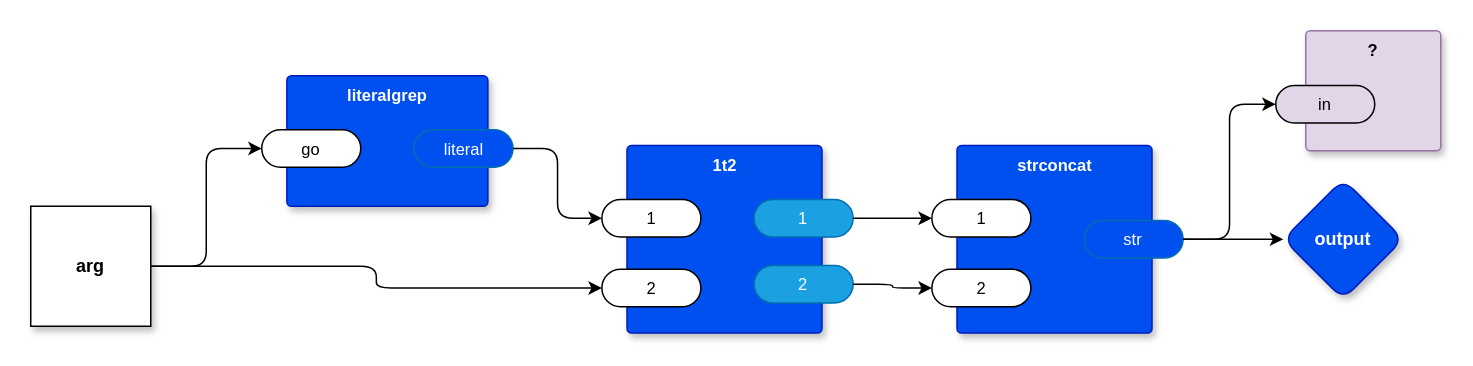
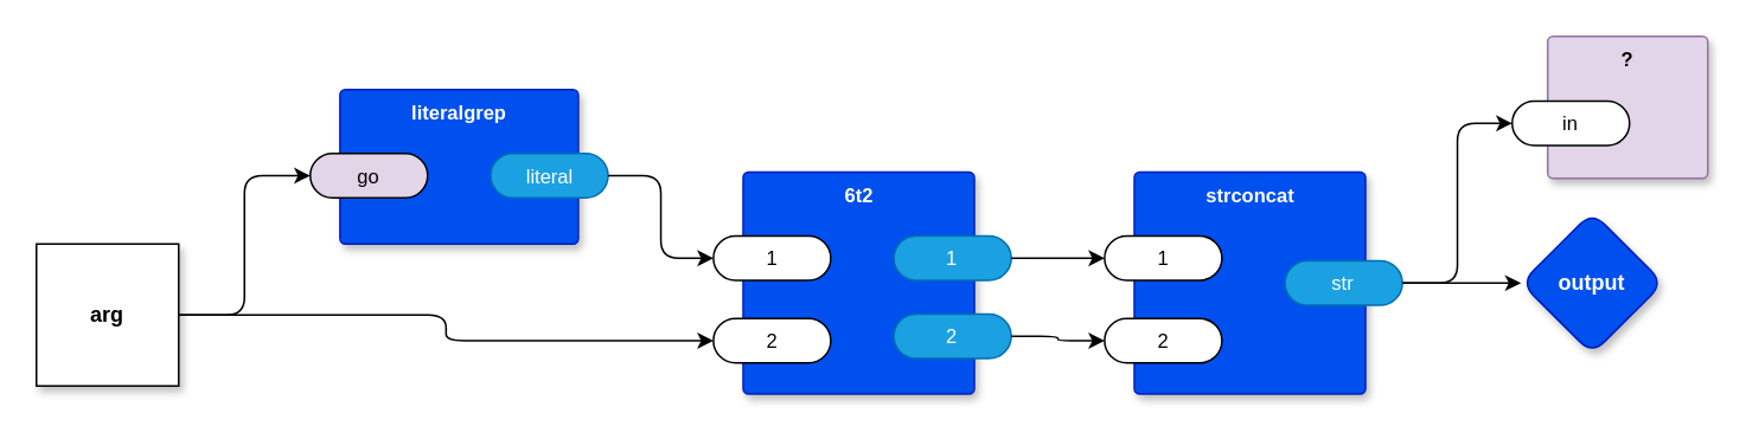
  <mxCell id="0" />
  <mxCell id="1" parent="0" />
- <mxCell id="2" value="1t2" style="rounded=1;whiteSpace=wrap;html=1;sketch=0;container=1;recursiveResize=0;verticalAlign=top;arcSize=6;fontStyle=1;autosize=0;points=[];absoluteArcSize=1;shadow=1;strokeColor=#001DBC;fillColor=#0050ef;fontColor=#ffffff;fontFamily=Helvetica;fontSize=11;" vertex="1" parent="1"><mxGeometry x="417.5" y="96.5" width="130" height="125" as="geometry"><mxRectangle x="-98" y="-1230" width="99" height="26" as="alternateBounds" /></mxGeometry></mxCell>
+ <mxCell id="2" value="6t2" style="rounded=1;whiteSpace=wrap;html=1;sketch=0;container=1;recursiveResize=0;verticalAlign=top;arcSize=6;fontStyle=1;autosize=0;points=[];absoluteArcSize=1;shadow=1;strokeColor=#001DBC;fillColor=#0050ef;fontColor=#ffffff;fontFamily=Helvetica;fontSize=11;" vertex="1" parent="1"><mxGeometry x="417.5" y="96.5" width="130" height="125" as="geometry"><mxRectangle x="-98" y="-1230" width="99" height="26" as="alternateBounds" /></mxGeometry></mxCell>
  <mxCell id="3" value="1" style="rounded=1;whiteSpace=wrap;html=1;sketch=0;points=[[0,0.5,0,0,0],[1,0.5,0,0,0]];arcSize=50;fontFamily=Helvetica;fontSize=11;fontColor=default;" vertex="1" parent="2"><mxGeometry x="-16.75" y="36" width="66" height="25" as="geometry" /></mxCell>
  <mxCell id="4" value="1" style="rounded=1;whiteSpace=wrap;html=1;sketch=0;points=[[0,0.5,0,0,0],[1,0.5,0,0,0]];fillColor=#1ba1e2;fontColor=#ffffff;strokeColor=#006EAF;arcSize=50;fontFamily=Helvetica;fontSize=11;" vertex="1" parent="2"><mxGeometry x="84.75" y="36" width="66" height="25" as="geometry" /></mxCell>
  <mxCell id="5" value="2" style="rounded=1;whiteSpace=wrap;html=1;sketch=0;points=[[0,0.5,0,0,0],[1,0.5,0,0,0]];arcSize=50;fontFamily=Helvetica;fontSize=11;fontColor=default;" vertex="1" parent="2"><mxGeometry x="-16.75" y="82.5" width="66" height="25" as="geometry" /></mxCell>
  <mxCell id="6" value="2" style="rounded=1;whiteSpace=wrap;html=1;sketch=0;points=[[0,0.5,0,0,0],[1,0.5,0,0,0]];fillColor=#1ba1e2;fontColor=#ffffff;strokeColor=#006EAF;arcSize=50;fontFamily=Helvetica;fontSize=11;" vertex="1" parent="2"><mxGeometry x="84.75" y="80" width="66" height="25" as="geometry" /></mxCell>
  <mxCell id="7" style="edgeStyle=orthogonalEdgeStyle;shape=connector;rounded=1;orthogonalLoop=1;jettySize=auto;html=1;exitX=1;exitY=0.5;exitDx=0;exitDy=0;exitPerimeter=0;entryX=0;entryY=0.5;entryDx=0;entryDy=0;entryPerimeter=0;labelBackgroundColor=default;strokeColor=default;fontFamily=Helvetica;fontSize=11;fontColor=default;endArrow=classic;" edge="1" parent="1" source="9" target="20"><mxGeometry relative="1" as="geometry" /></mxCell>
  <mxCell id="8" style="edgeStyle=orthogonalEdgeStyle;shape=connector;rounded=1;orthogonalLoop=1;jettySize=auto;html=1;labelBackgroundColor=default;strokeColor=default;fontFamily=Helvetica;fontSize=11;fontColor=default;endArrow=classic;" edge="1" parent="1" source="9" target="5"><mxGeometry relative="1" as="geometry" /></mxCell>
  <mxCell id="9" value="arg" style="whiteSpace=wrap;html=1;fontStyle=1;glass=0;sketch=0;fontSize=12;points=[[0,0.5,0,0,0],[0.5,0,0,0,0],[0.5,1,0,0,0],[1,0.5,0,0,0]];shadow=1;fontFamily=Helvetica;fontColor=default;rounded=0;" vertex="1" parent="1"><mxGeometry x="20" y="137" width="80" height="80" as="geometry" /></mxCell>
  <mxCell id="10" value="?" style="rounded=1;whiteSpace=wrap;html=1;sketch=0;container=1;recursiveResize=0;verticalAlign=top;arcSize=6;fontStyle=1;autosize=0;points=[];absoluteArcSize=1;shadow=1;strokeColor=#9673a6;fillColor=#e1d5e7;fontFamily=Helvetica;fontSize=11;" vertex="1" parent="1"><mxGeometry x="870" y="20" width="90" height="80" as="geometry"><mxRectangle x="-98" y="-1230" width="99" height="26" as="alternateBounds" /></mxGeometry></mxCell>
- <mxCell id="11" value="in" style="rounded=1;whiteSpace=wrap;html=1;sketch=0;points=[[0,0.5,0,0,0],[1,0.5,0,0,0]];arcSize=50;fontFamily=Helvetica;fontSize=11;fontColor=default;fillColor=#e1d5e7;" vertex="1" parent="10"><mxGeometry x="-20" y="36.5" width="66" height="25" as="geometry" /></mxCell>
+ <mxCell id="11" value="in" style="rounded=1;whiteSpace=wrap;html=1;sketch=0;points=[[0,0.5,0,0,0],[1,0.5,0,0,0]];arcSize=50;fontFamily=Helvetica;fontSize=11;fontColor=default;" vertex="1" parent="10"><mxGeometry x="-20" y="36.5" width="66" height="25" as="geometry" /></mxCell>
  <mxCell id="12" value="strconcat" style="rounded=1;whiteSpace=wrap;html=1;sketch=0;container=1;recursiveResize=0;verticalAlign=top;arcSize=6;fontStyle=1;autosize=0;points=[];absoluteArcSize=1;shadow=1;strokeColor=#001DBC;fillColor=#0050ef;fontColor=#ffffff;fontFamily=Helvetica;fontSize=11;" vertex="1" parent="1"><mxGeometry x="637.5" y="96.5" width="130" height="125" as="geometry"><mxRectangle x="-98" y="-1230" width="99" height="26" as="alternateBounds" /></mxGeometry></mxCell>
  <mxCell id="13" value="1" style="rounded=1;whiteSpace=wrap;html=1;sketch=0;points=[[0,0.5,0,0,0],[1,0.5,0,0,0]];arcSize=50;fontFamily=Helvetica;fontSize=11;fontColor=default;" vertex="1" parent="12"><mxGeometry x="-16.75" y="36" width="66" height="25" as="geometry" /></mxCell>
- <mxCell id="14" value="str" style="rounded=1;whiteSpace=wrap;html=1;sketch=0;points=[[0,0.5,0,0,0],[1,0.5,0,0,0]];fillColor=#0050ef;fontColor=#ffffff;strokeColor=#006EAF;arcSize=50;fontFamily=Helvetica;fontSize=11;" vertex="1" parent="12"><mxGeometry x="84.75" y="50" width="66" height="25" as="geometry" /></mxCell>
+ <mxCell id="14" value="str" style="rounded=1;whiteSpace=wrap;html=1;sketch=0;points=[[0,0.5,0,0,0],[1,0.5,0,0,0]];fillColor=#1ba1e2;fontColor=#ffffff;strokeColor=#006EAF;arcSize=50;fontFamily=Helvetica;fontSize=11;" vertex="1" parent="12"><mxGeometry x="84.75" y="50" width="66" height="25" as="geometry" /></mxCell>
  <mxCell id="15" value="2" style="rounded=1;whiteSpace=wrap;html=1;sketch=0;points=[[0,0.5,0,0,0],[1,0.5,0,0,0]];arcSize=50;fontFamily=Helvetica;fontSize=11;fontColor=default;" vertex="1" parent="12"><mxGeometry x="-16.75" y="82.5" width="66" height="25" as="geometry" /></mxCell>
  <mxCell id="16" style="edgeStyle=orthogonalEdgeStyle;shape=connector;rounded=1;orthogonalLoop=1;jettySize=auto;html=1;exitX=1;exitY=0.5;exitDx=0;exitDy=0;exitPerimeter=0;entryX=0;entryY=0.5;entryDx=0;entryDy=0;entryPerimeter=0;labelBackgroundColor=default;strokeColor=default;fontFamily=Helvetica;fontSize=11;fontColor=default;endArrow=classic;" edge="1" parent="1" source="4" target="13"><mxGeometry relative="1" as="geometry" /></mxCell>
  <mxCell id="17" style="edgeStyle=orthogonalEdgeStyle;shape=connector;rounded=1;orthogonalLoop=1;jettySize=auto;html=1;exitX=1;exitY=0.5;exitDx=0;exitDy=0;exitPerimeter=0;entryX=0;entryY=0.5;entryDx=0;entryDy=0;entryPerimeter=0;labelBackgroundColor=default;strokeColor=default;fontFamily=Helvetica;fontSize=11;fontColor=default;endArrow=classic;" edge="1" parent="1" source="6" target="15"><mxGeometry relative="1" as="geometry" /></mxCell>
  <mxCell id="18" style="edgeStyle=orthogonalEdgeStyle;shape=connector;rounded=1;orthogonalLoop=1;jettySize=auto;html=1;exitX=1;exitY=0.5;exitDx=0;exitDy=0;exitPerimeter=0;entryX=0;entryY=0.5;entryDx=0;entryDy=0;entryPerimeter=0;labelBackgroundColor=default;strokeColor=default;fontFamily=Helvetica;fontSize=11;fontColor=default;endArrow=classic;" edge="1" parent="1" source="14" target="11"><mxGeometry relative="1" as="geometry" /></mxCell>
  <mxCell id="19" value="literalgrep" style="rounded=1;whiteSpace=wrap;html=1;sketch=0;container=1;recursiveResize=0;verticalAlign=top;arcSize=6;fontStyle=1;autosize=0;points=[];absoluteArcSize=1;shadow=1;strokeColor=#001DBC;fillColor=#0050ef;fontColor=#ffffff;fontFamily=Helvetica;fontSize=11;" vertex="1" parent="1"><mxGeometry x="190.75" y="50" width="134" height="87" as="geometry"><mxRectangle x="-98" y="-1230" width="99" height="26" as="alternateBounds" /></mxGeometry></mxCell>
- <mxCell id="20" value="go" style="rounded=1;whiteSpace=wrap;html=1;sketch=0;points=[[0,0.5,0,0,0],[1,0.5,0,0,0]];arcSize=50;fontFamily=Helvetica;fontSize=11;fontColor=default;" vertex="1" parent="19"><mxGeometry x="-16.75" y="36" width="66" height="25" as="geometry" /></mxCell>
- <mxCell id="21" value="literal" style="rounded=1;whiteSpace=wrap;html=1;sketch=0;points=[[0,0.5,0,0,0],[1,0.5,0,0,0]];fillColor=#0050ef;fontColor=#ffffff;strokeColor=#006EAF;arcSize=50;fontFamily=Helvetica;fontSize=11;" vertex="1" parent="19"><mxGeometry x="84.75" y="36" width="66" height="25" as="geometry" /></mxCell>
+ <mxCell id="20" value="go" style="rounded=1;whiteSpace=wrap;html=1;sketch=0;points=[[0,0.5,0,0,0],[1,0.5,0,0,0]];arcSize=50;fontFamily=Helvetica;fontSize=11;fontColor=default;fillColor=#e1d5e7;" vertex="1" parent="19"><mxGeometry x="-16.75" y="36" width="66" height="25" as="geometry" /></mxCell>
+ <mxCell id="21" value="literal" style="rounded=1;whiteSpace=wrap;html=1;sketch=0;points=[[0,0.5,0,0,0],[1,0.5,0,0,0]];fillColor=#1ba1e2;fontColor=#ffffff;strokeColor=#006EAF;arcSize=50;fontFamily=Helvetica;fontSize=11;" vertex="1" parent="19"><mxGeometry x="84.75" y="36" width="66" height="25" as="geometry" /></mxCell>
  <mxCell id="22" style="edgeStyle=orthogonalEdgeStyle;shape=connector;rounded=1;orthogonalLoop=1;jettySize=auto;html=1;exitX=1;exitY=0.5;exitDx=0;exitDy=0;exitPerimeter=0;entryX=0;entryY=0.5;entryDx=0;entryDy=0;entryPerimeter=0;labelBackgroundColor=default;strokeColor=default;fontFamily=Helvetica;fontSize=11;fontColor=default;endArrow=classic;" edge="1" parent="1" source="21" target="3"><mxGeometry relative="1" as="geometry" /></mxCell>
  <mxCell id="23" value="output" style="rhombus;whiteSpace=wrap;html=1;rounded=1;fillColor=#0050ef;fontColor=#ffffff;strokeColor=#001DBC;fontStyle=1;glass=0;sketch=0;fontSize=12;points=[[0,0.5,0,0,0],[0.5,0,0,0,0],[0.5,1,0,0,0],[1,0.5,0,0,0]];shadow=1;fontFamily=Helvetica;" vertex="1" parent="1"><mxGeometry x="855" y="119" width="80" height="80" as="geometry" /></mxCell>
  <mxCell id="24" style="edgeStyle=orthogonalEdgeStyle;shape=connector;rounded=1;orthogonalLoop=1;jettySize=auto;html=1;labelBackgroundColor=default;strokeColor=default;fontFamily=Helvetica;fontSize=11;fontColor=default;endArrow=classic;" edge="1" parent="1" source="14" target="23"><mxGeometry relative="1" as="geometry" /></mxCell>
